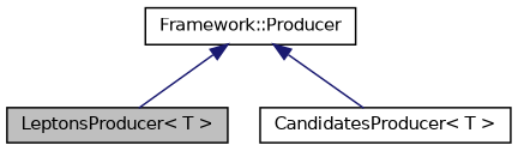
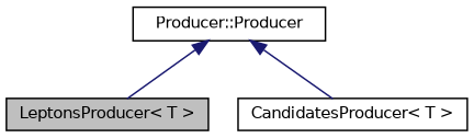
  digraph {
    node [color=black fillcolor=white fontname=Helvetica fontsize=10 shape=record style=filled]
    edge [color=midnightblue dir=back fontname=Helvetica fontsize=10 labelfontname=Helvetica labelfontsize=10 style=solid]
    n1 [fillcolor=grey75 fontcolor=black height=0.2 label="LeptonsProducer\< T \>" width=0.4]
    n2 [height=0.2 label="CandidatesProducer\< T \>" width=0.4]
-   n3 [height=0.2 label="Framework::Producer" width=0.4]
+   n3 [height=0.2 label="Producer::Producer" width=0.4]
    n3 -> n1
    n3 -> n2
  }
